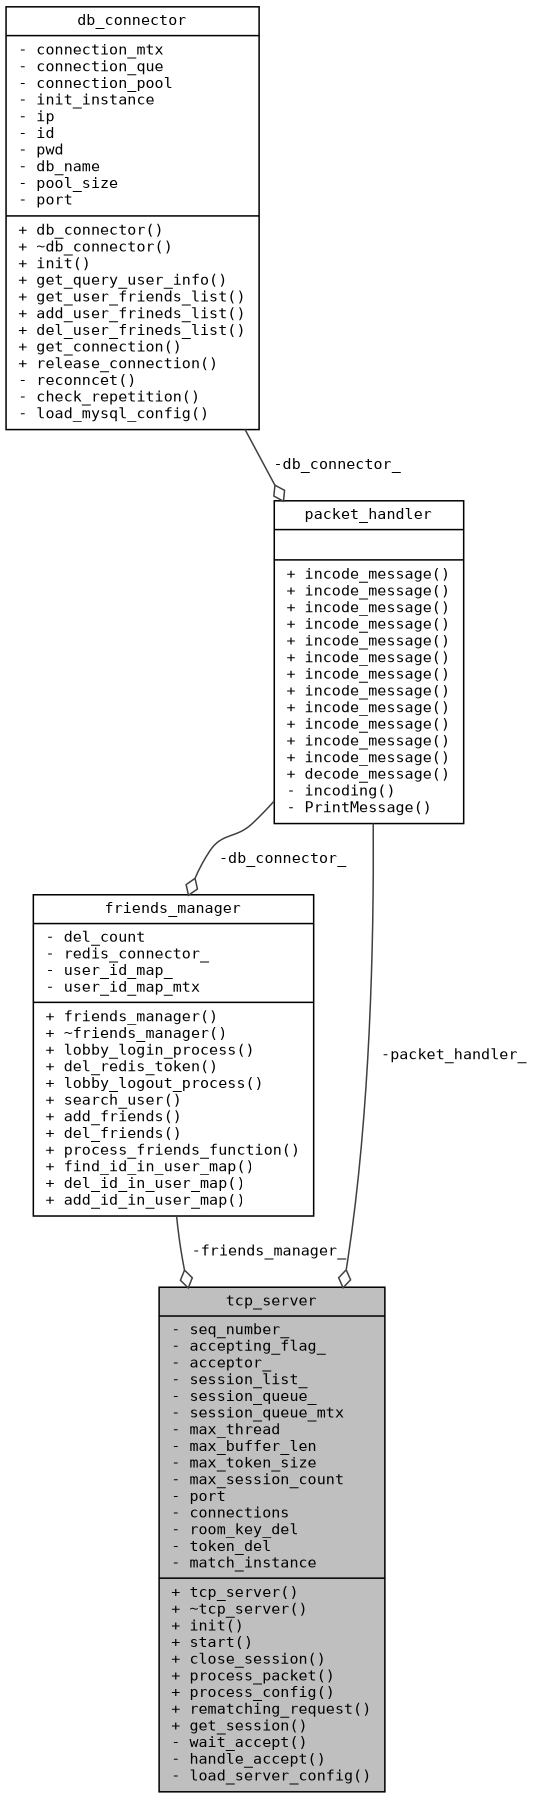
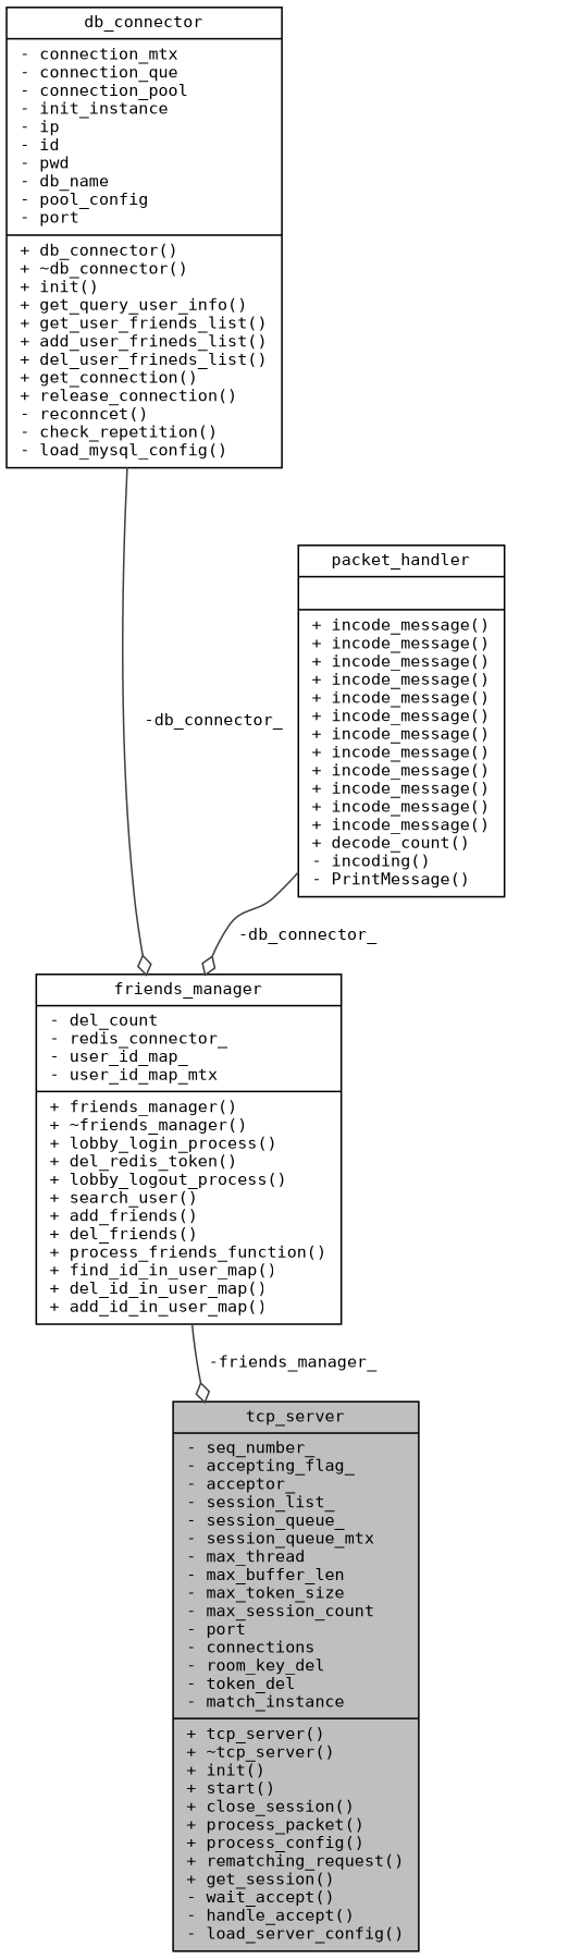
  digraph {
    fontname="DejaVu Sans Mono"
    node [color=black fillcolor=white fontname="DejaVu Sans Mono" fontsize=10 shape=record style=filled]
    edge [arrowhead=odiamond color=grey25 fontname="DejaVu Sans Mono" fontsize=10 labelfontname=Helvetica labelfontsize=10 style=solid]
    n1 [fillcolor=grey75 fontcolor=black height=0.2 label="{tcp_server\n|- seq_number_\l- accepting_flag_\l- acceptor_\l- session_list_\l- session_queue_\l- session_queue_mtx\l- max_thread\l- max_buffer_len\l- max_token_size\l- max_session_count\l- port\l- connections\l- room_key_del\l- token_del\l- match_instance\l|+ tcp_server()\l+ ~tcp_server()\l+ init()\l+ start()\l+ close_session()\l+ process_packet()\l+ process_config()\l+ rematching_request()\l+ get_session()\l- wait_accept()\l- handle_accept()\l- load_server_config()\l}" width=0.4]
    n2 [height=0.2 label="{friends_manager\n|- del_count\l- redis_connector_\l- user_id_map_\l- user_id_map_mtx\l|+ friends_manager()\l+ ~friends_manager()\l+ lobby_login_process()\l+ del_redis_token()\l+ lobby_logout_process()\l+ search_user()\l+ add_friends()\l+ del_friends()\l+ process_friends_function()\l+ find_id_in_user_map()\l+ del_id_in_user_map()\l+ add_id_in_user_map()\l}" width=0.4]
-   n3 [height=0.2 label="{packet_handler\n||+ incode_message()\l+ incode_message()\l+ incode_message()\l+ incode_message()\l+ incode_message()\l+ incode_message()\l+ incode_message()\l+ incode_message()\l+ incode_message()\l+ incode_message()\l+ incode_message()\l+ incode_message()\l+ decode_message()\l- incoding()\l- PrintMessage()\l}" width=0.4]
-   n4 [height=0.2 label="{db_connector\n|- connection_mtx\l- connection_que\l- connection_pool\l- init_instance\l- ip\l- id\l- pwd\l- db_name\l- pool_size\l- port\l|+ db_connector()\l+ ~db_connector()\l+ init()\l+ get_query_user_info()\l+ get_user_friends_list()\l+ add_user_frineds_list()\l+ del_user_frineds_list()\l+ get_connection()\l+ release_connection()\l- reconncet()\l- check_repetition()\l- load_mysql_config()\l}" width=0.4]
+   n3 [height=0.2 label="{packet_handler\n||+ incode_message()\l+ incode_message()\l+ incode_message()\l+ incode_message()\l+ incode_message()\l+ incode_message()\l+ incode_message()\l+ incode_message()\l+ incode_message()\l+ incode_message()\l+ incode_message()\l+ incode_message()\l+ decode_count()\l- incoding()\l- PrintMessage()\l}" width=0.4]
+   n4 [height=0.2 label="{db_connector\n|- connection_mtx\l- connection_que\l- connection_pool\l- init_instance\l- ip\l- id\l- pwd\l- db_name\l- pool_config\l- port\l|+ db_connector()\l+ ~db_connector()\l+ init()\l+ get_query_user_info()\l+ get_user_friends_list()\l+ add_user_frineds_list()\l+ del_user_frineds_list()\l+ get_connection()\l+ release_connection()\l- reconncet()\l- check_repetition()\l- load_mysql_config()\l}" width=0.4]
    n2 -> n1 [label=" -friends_manager_"]
-   n3 -> n1 [label=" -packet_handler_"]
    n3 -> n2 [label=" -db_connector_"]
-   n4 -> n3 [label=" -db_connector_"]
+   n4 -> n2 [label=" -db_connector_"]
  }
